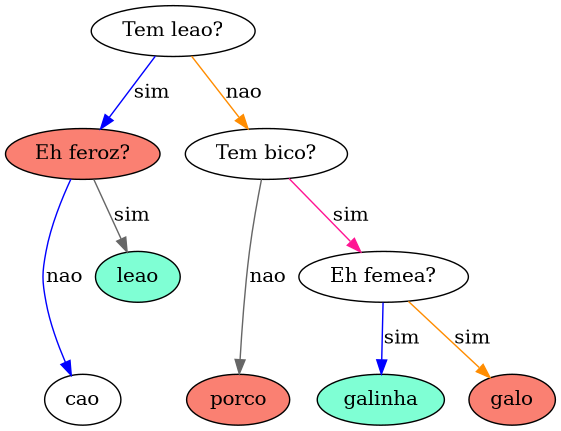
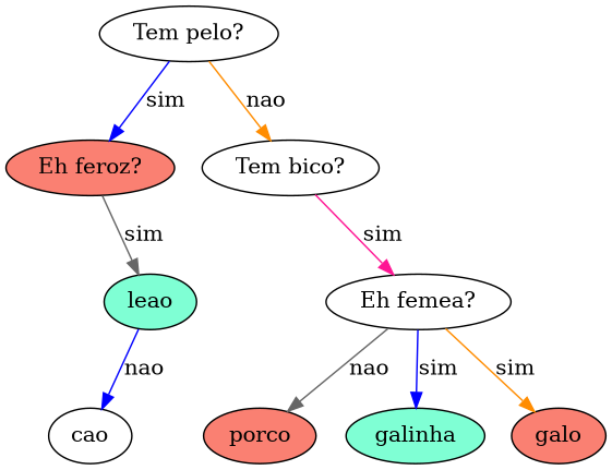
  digraph {
    node [fillcolor=white style=filled]
    edge [color=blue]
-   n1 [label="Tem leao?"]
+   n1 [label="Tem pelo?"]
    n2 [fillcolor=salmon label="Eh feroz?"]
    n3 [label="Tem bico?"]
    n4 [fillcolor=aquamarine label=leao]
    n5 [label=cao]
    n6 [label="Eh femea?"]
    n7 [fillcolor=salmon label=porco]
    n8 [fillcolor=aquamarine label=galinha]
    n9 [fillcolor=salmon label=galo]
    n1 -> n2 [label=sim]
    n1 -> n3 [color=darkorange label=nao]
    n2 -> n4 [color=gray40 label=sim]
-   n2 -> n5 [label=nao]
+   n4 -> n5 [label=nao]
    n3 -> n6 [color=deeppink label=sim]
-   n3 -> n7 [color=gray40 label=nao]
+   n6 -> n7 [color=gray40 label=nao]
    n6 -> n8 [label=sim]
    n6 -> n9 [color=darkorange label=sim]
  }
